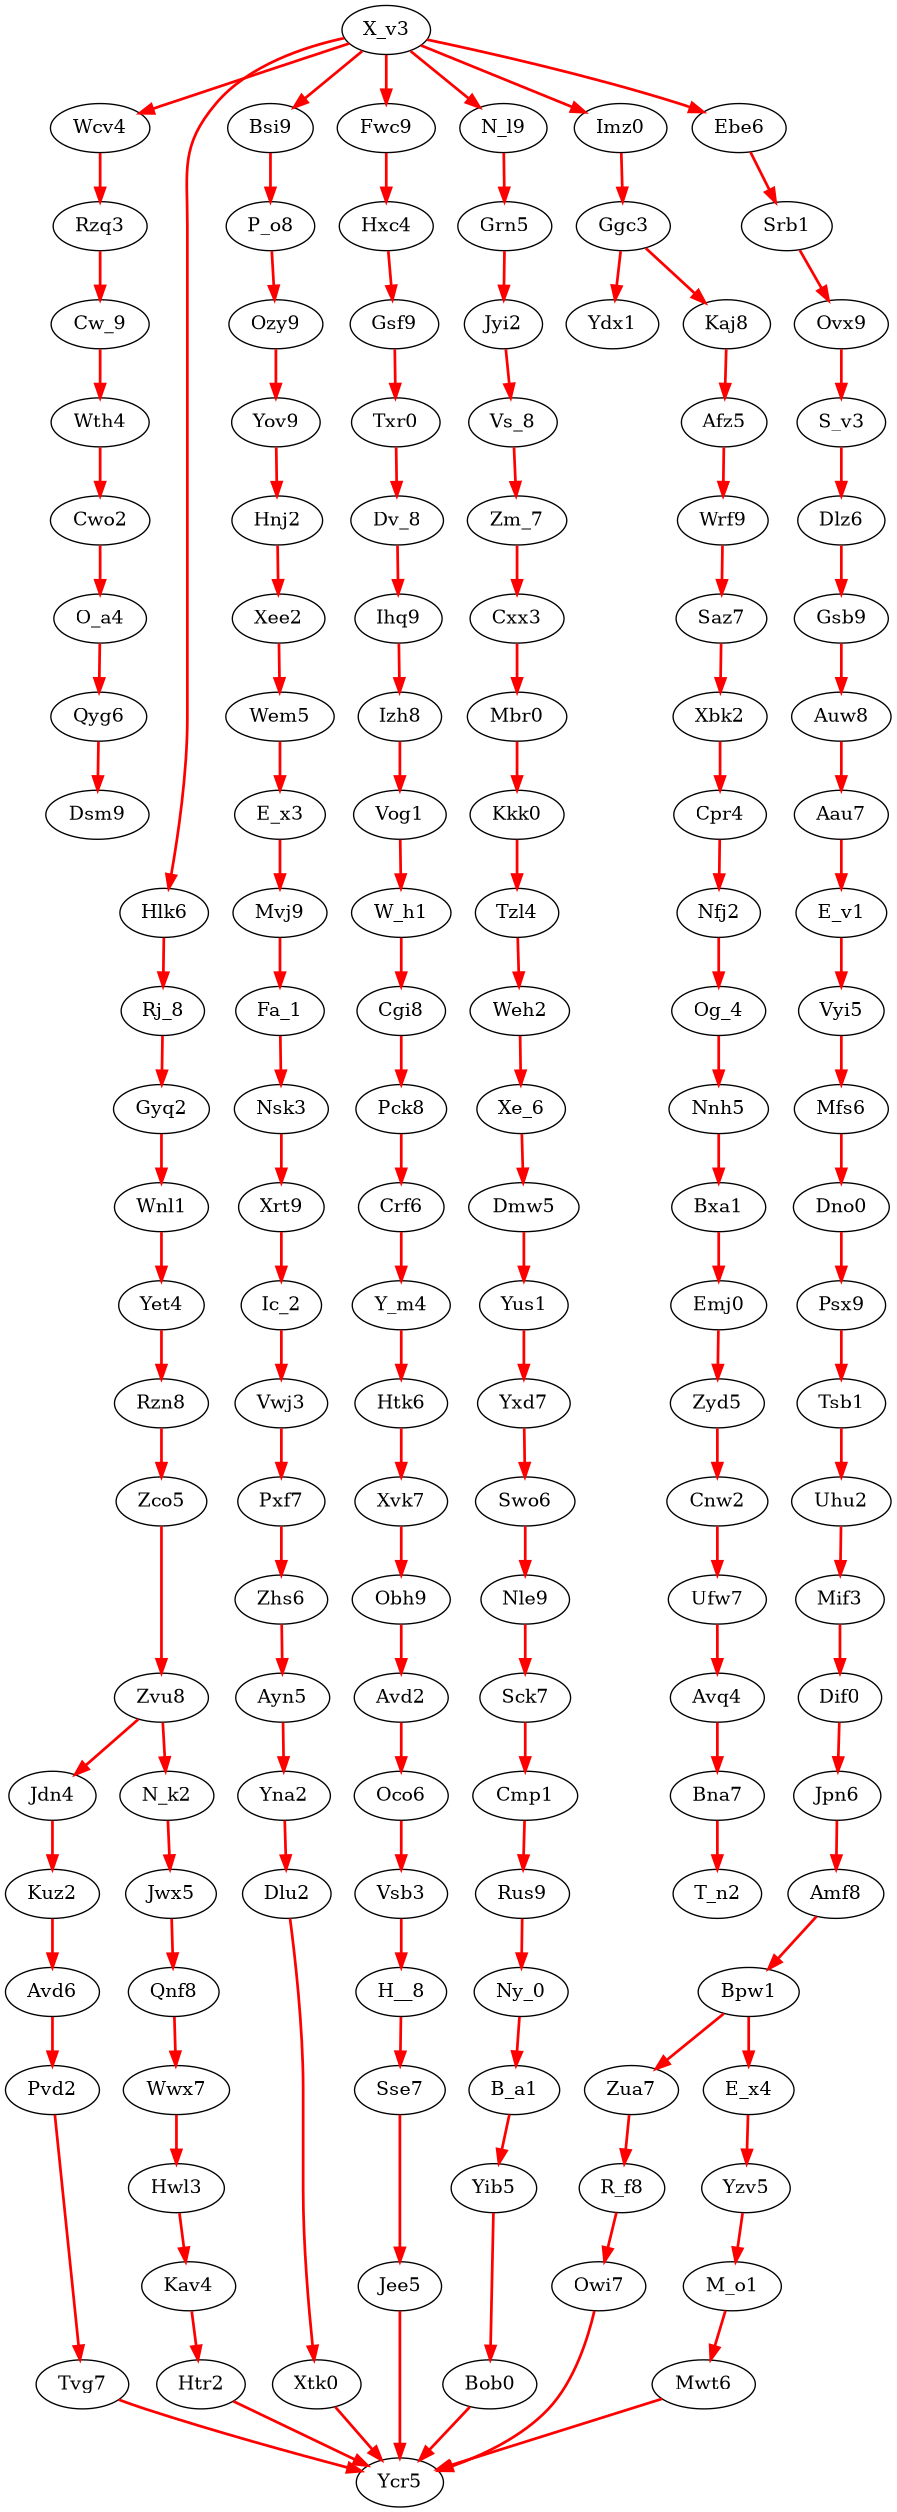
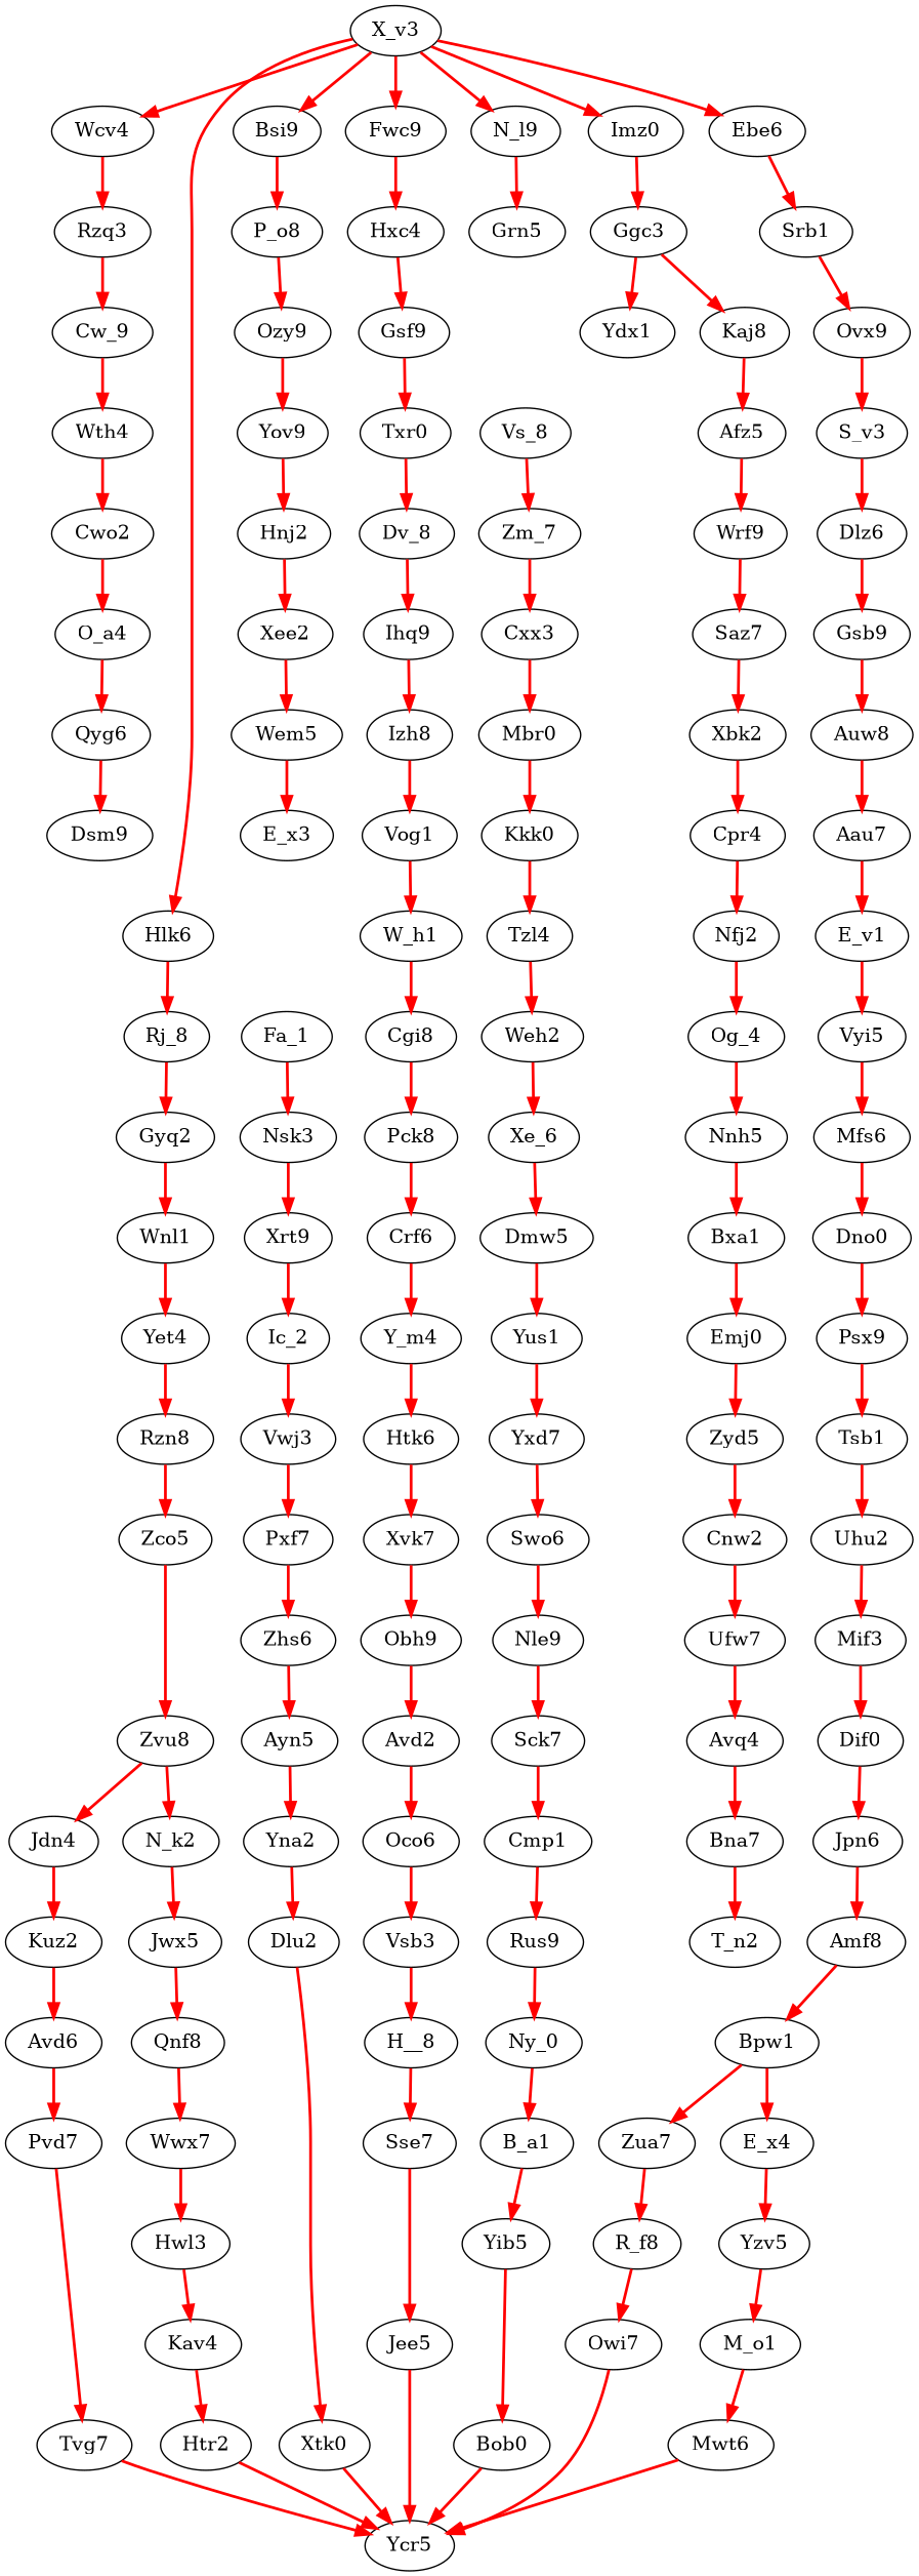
  digraph {
    edge [color=red style=bold]
    X_v3
    Wcv4
    Hlk6
    Bsi9
    Fwc9
    N_l9
    Imz0
    Ebe6
    Rzq3
    Rj_8
    P_o8
    Hxc4
    Grn5
    Ggc3
    Srb1
    Cw_9
    Wth4
    Cwo2
    O_a4
    Qyg6
    Dsm9
    Jdn4
    Kuz2
    n24 [label=Avd6]
-   Pvd2
+   Pvd2 [label=Pvd7]
    Tvg7
    Ycr5
    Gyq2
    Wnl1
    Yet4
    Rzn8
    Zco5
    Zvu8
    N_k2
    Jwx5
    Qnf8
    Wwx7
    Hwl3
    Kav4
    Htr2
    Ozy9
    Yov9
    Hnj2
    Xee2
    Wem5
    E_x3
-   Mvj9
    Fa_1
    Nsk3
    Xrt9
    Ic_2
    Vwj3
    Pxf7
    Zhs6
    Ayn5
    Yna2
    Dlu2
    Xtk0
    Gsf9
    Txr0
    Dv_8
    Ihq9
    Izh8
    Vog1
    W_h1
    Cgi8
    Pck8
    Crf6
    Y_m4
    Htk6
    Xvk7
    Obh9
    Avd2
    Oco6
    Vsb3
    H__8
    Sse7
    Jee5
-   Jyi2
    Vs_8
    Zm_7
    Cxx3
    Mbr0
    Kkk0
    Tzl4
    n86 [label=Weh2]
    Xe_6
    Dmw5
    Yus1
    Yxd7
    Swo6
    Nle9
    Sck7
    Cmp1
    Rus9
    Ny_0
    B_a1
    Yib5
    Bob0
    Ydx1
    Kaj8
    Afz5
    Wrf9
    Saz7
    Xbk2
    Cpr4
    Nfj2
    Og_4
    Nnh5
    Bxa1
    Emj0
    Zyd5
    Cnw2
    Ufw7
    Avq4
    Bna7
    T_n2
    Zua7
    R_f8
    Owi7
    Ovx9
    S_v3
    Dlz6
    Gsb9
    Auw8
    Aau7
    E_v1
    Vyi5
    Mfs6
    Dno0
    Psx9
    Tsb1
    Uhu2
    Mif3
    Dif0
    Jpn6
    Amf8
    Bpw1
    E_x4
    Yzv5
    M_o1
    Mwt6
    X_v3 -> Wcv4
    X_v3 -> Hlk6
    X_v3 -> Bsi9
    X_v3 -> Fwc9
    X_v3 -> N_l9
    X_v3 -> Imz0
    X_v3 -> Ebe6
    Wcv4 -> Rzq3
    Hlk6 -> Rj_8
    Bsi9 -> P_o8
    Fwc9 -> Hxc4
    N_l9 -> Grn5
    Imz0 -> Ggc3
    Ebe6 -> Srb1
    Rzq3 -> Cw_9
    Rj_8 -> Gyq2
    P_o8 -> Ozy9
    Hxc4 -> Gsf9
-   Grn5 -> Jyi2
    Ggc3 -> Ydx1
    Ggc3 -> Kaj8
    Srb1 -> Ovx9
    Cw_9 -> Wth4
    Wth4 -> Cwo2
    Cwo2 -> O_a4
    O_a4 -> Qyg6
    Qyg6 -> Dsm9
    Jdn4 -> Kuz2
    Kuz2 -> n24
    n24 -> Pvd2
    Pvd2 -> Tvg7
    Tvg7 -> Ycr5
    Gyq2 -> Wnl1
    Wnl1 -> Yet4
    Yet4 -> Rzn8
    Rzn8 -> Zco5
    Zco5 -> Zvu8
    Zvu8 -> Jdn4
    Zvu8 -> N_k2
    N_k2 -> Jwx5
    Jwx5 -> Qnf8
    Qnf8 -> Wwx7
    Wwx7 -> Hwl3
    Hwl3 -> Kav4
    Kav4 -> Htr2
    Htr2 -> Ycr5
    Ozy9 -> Yov9
    Yov9 -> Hnj2
    Hnj2 -> Xee2
    Xee2 -> Wem5
    Wem5 -> E_x3
-   E_x3 -> Mvj9
-   Mvj9 -> Fa_1
    Fa_1 -> Nsk3
    Nsk3 -> Xrt9
    Xrt9 -> Ic_2
    Ic_2 -> Vwj3
    Vwj3 -> Pxf7
    Pxf7 -> Zhs6
    Zhs6 -> Ayn5
    Ayn5 -> Yna2
    Yna2 -> Dlu2
    Dlu2 -> Xtk0
    Xtk0 -> Ycr5
    Gsf9 -> Txr0
    Txr0 -> Dv_8
    Dv_8 -> Ihq9
    Ihq9 -> Izh8
    Izh8 -> Vog1
    Vog1 -> W_h1
    W_h1 -> Cgi8
    Cgi8 -> Pck8
    Pck8 -> Crf6
    Crf6 -> Y_m4
    Y_m4 -> Htk6
    Htk6 -> Xvk7
    Xvk7 -> Obh9
    Obh9 -> Avd2
    Avd2 -> Oco6
    Oco6 -> Vsb3
    Vsb3 -> H__8
    H__8 -> Sse7
    Sse7 -> Jee5
    Jee5 -> Ycr5
-   Jyi2 -> Vs_8
    Vs_8 -> Zm_7
    Zm_7 -> Cxx3
    Cxx3 -> Mbr0
    Mbr0 -> Kkk0
    Kkk0 -> Tzl4
    Tzl4 -> n86
    n86 -> Xe_6
    Xe_6 -> Dmw5
    Dmw5 -> Yus1
    Yus1 -> Yxd7
    Yxd7 -> Swo6
    Swo6 -> Nle9
    Nle9 -> Sck7
    Sck7 -> Cmp1
    Cmp1 -> Rus9
    Rus9 -> Ny_0
    Ny_0 -> B_a1
    B_a1 -> Yib5
    Yib5 -> Bob0
    Bob0 -> Ycr5
    Kaj8 -> Afz5
    Afz5 -> Wrf9
    Wrf9 -> Saz7
    Saz7 -> Xbk2
    Xbk2 -> Cpr4
    Cpr4 -> Nfj2
    Nfj2 -> Og_4
    Og_4 -> Nnh5
    Nnh5 -> Bxa1
    Bxa1 -> Emj0
    Emj0 -> Zyd5
    Zyd5 -> Cnw2
    Cnw2 -> Ufw7
    Ufw7 -> Avq4
    Avq4 -> Bna7
    Bna7 -> T_n2
    Zua7 -> R_f8
    R_f8 -> Owi7
    Owi7 -> Ycr5
    Ovx9 -> S_v3
    S_v3 -> Dlz6
    Dlz6 -> Gsb9
    Gsb9 -> Auw8
    Auw8 -> Aau7
    Aau7 -> E_v1
    E_v1 -> Vyi5
    Vyi5 -> Mfs6
    Mfs6 -> Dno0
    Dno0 -> Psx9
    Psx9 -> Tsb1
    Tsb1 -> Uhu2
    Uhu2 -> Mif3
    Mif3 -> Dif0
    Dif0 -> Jpn6
    Jpn6 -> Amf8
    Amf8 -> Bpw1
    Bpw1 -> Zua7
    Bpw1 -> E_x4
    E_x4 -> Yzv5
    Yzv5 -> M_o1
    M_o1 -> Mwt6
    Mwt6 -> Ycr5
  }
